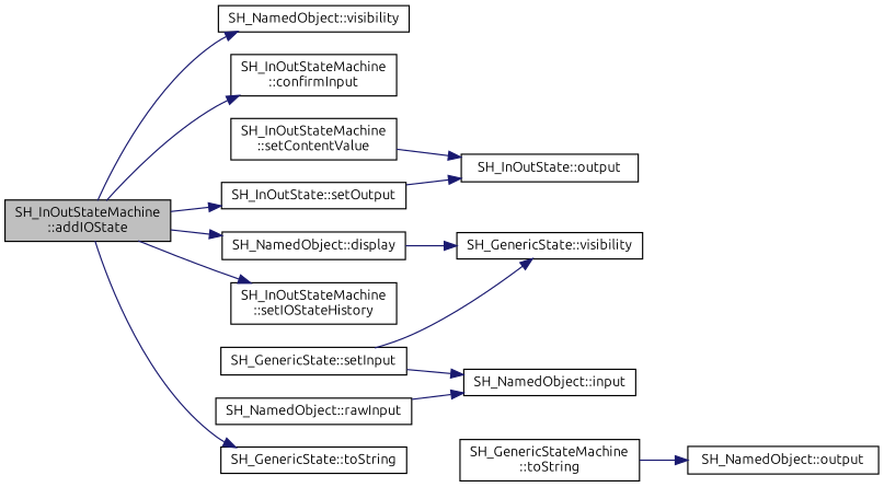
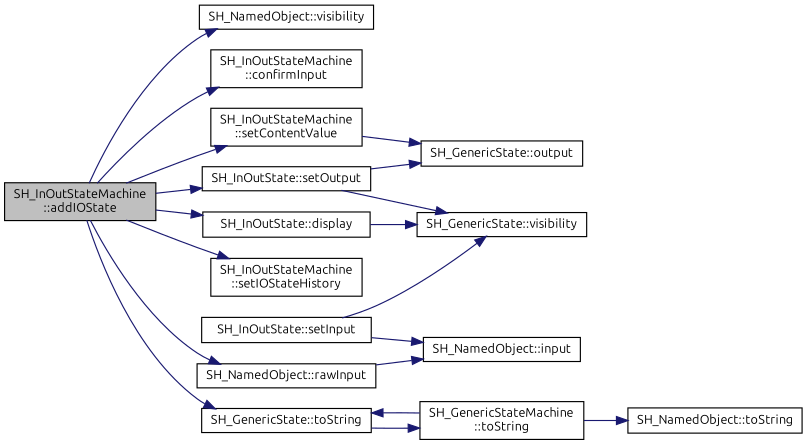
  digraph {
    fontname=Ubuntu
    rankdir=LR
    node [color=black fontname=Ubuntu fontsize=11 shape=record]
    edge [color=midnightblue fontname=Ubuntu fontsize=11 labelfontname=Verdana labelfontsize=11 style=solid]
    n1 [fillcolor=grey75 fontcolor=black height=0.2 label="SH_InOutStateMachine\l::addIOState" style=filled width=0.4]
    n2 [height=0.2 label="SH_InOutStateMachine\l::confirmInput" width=0.4]
-   n3 [height=0.2 label="SH_NamedObject::display" width=0.4]
+   n3 [height=0.2 label="SH_InOutState::display" width=0.4]
    n4 [height=0.2 label="SH_NamedObject::rawInput" width=0.4]
    n5 [height=0.2 label="SH_InOutStateMachine\l::setContentValue" width=0.4]
    n6 [height=0.2 label="SH_InOutStateMachine\l::setIOStateHistory" width=0.4]
    n7 [height=0.2 label="SH_InOutState::setOutput" width=0.4]
    n8 [height=0.2 label="SH_GenericState::toString" width=0.4]
    n9 [height=0.2 label="SH_NamedObject::visibility" width=0.4]
    n10 [height=0.2 label="SH_GenericState::visibility" width=0.4]
-   n11 [height=0.2 label="SH_InOutState::output" width=0.4]
+   n11 [height=0.2 label="SH_GenericState::output" width=0.4]
    n12 [height=0.2 label="SH_NamedObject::input" width=0.4]
-   n13 [height=0.2 label="SH_GenericState::setInput" width=0.4]
+   n13 [height=0.2 label="SH_InOutState::setInput" width=0.4]
    n14 [height=0.2 label="SH_GenericStateMachine\l::toString" width=0.4]
-   n15 [height=0.2 label="SH_NamedObject::output" width=0.4]
+   n15 [height=0.2 label="SH_NamedObject::toString" width=0.4]
    n1 -> n2
    n1 -> n3
+   n1 -> n4
+   n1 -> n5
    n1 -> n6
    n1 -> n7
    n1 -> n8
    n1 -> n9
    n3 -> n10
    n4 -> n12
    n5 -> n11
+   n7 -> n10
    n7 -> n11
+   n8 -> n14
    n13 -> n10
    n13 -> n12
+   n14 -> n8
    n14 -> n15
  }
